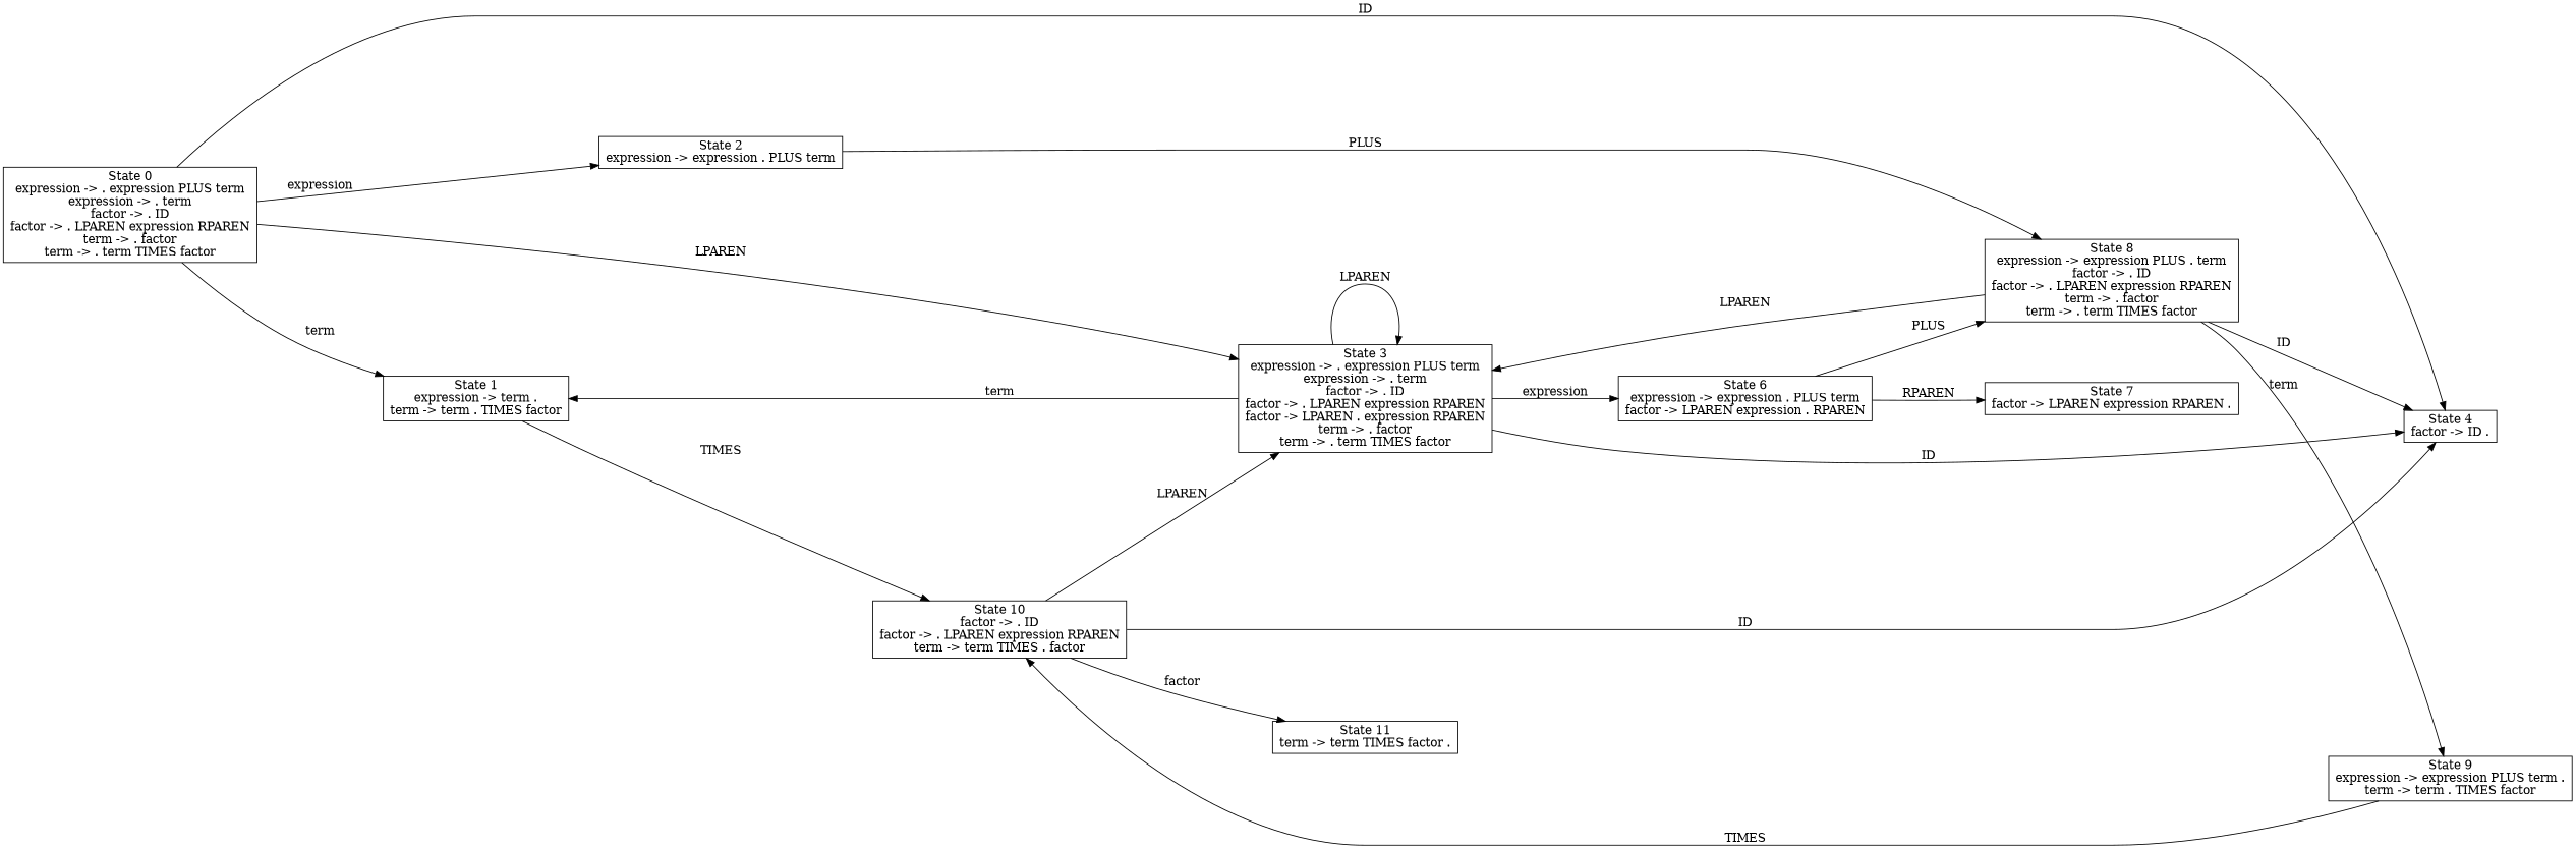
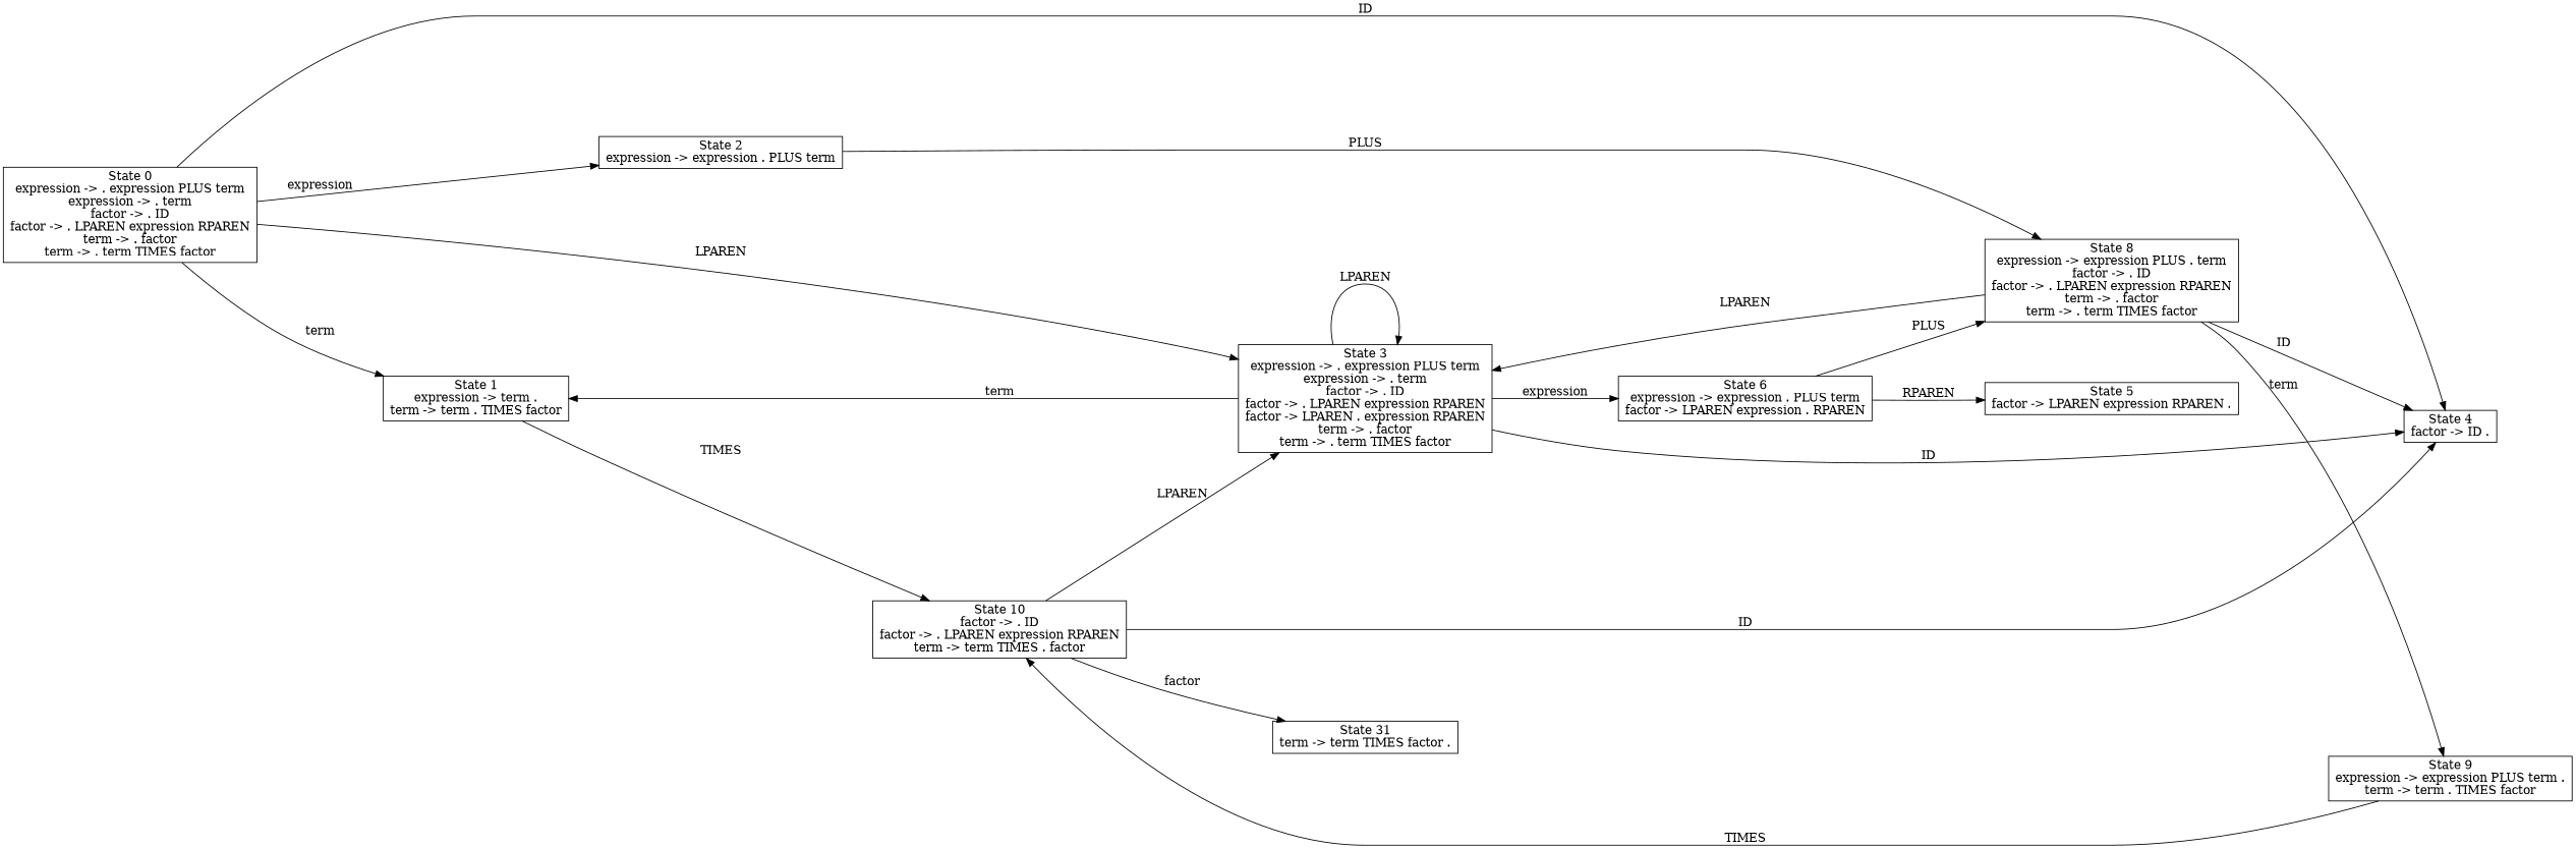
  digraph {
    fontsize=14
    nodesep=1
    rankdir=LR
    ranksep=1
    node [shape=rectangle]
    n1 [label="State 0\nexpression -> . expression PLUS term\nexpression -> . term\nfactor -> . ID\nfactor -> . LPAREN expression RPAREN\nterm -> . factor\nterm -> . term TIMES factor"]
    n2 [label="State 1\nexpression -> term .\nterm -> term . TIMES factor"]
    n3 [label="State 2\nexpression -> expression . PLUS term"]
    n4 [label="State 3\nexpression -> . expression PLUS term\nexpression -> . term\nfactor -> . ID\nfactor -> . LPAREN expression RPAREN\nfactor -> LPAREN . expression RPAREN\nterm -> . factor\nterm -> . term TIMES factor"]
    n5 [label="State 4\nfactor -> ID ."]
    n6 [label="State 10\nfactor -> . ID\nfactor -> . LPAREN expression RPAREN\nterm -> term TIMES . factor"]
    n7 [label="State 8\nexpression -> expression PLUS . term\nfactor -> . ID\nfactor -> . LPAREN expression RPAREN\nterm -> . factor\nterm -> . term TIMES factor"]
    n8 [label="State 6\nexpression -> expression . PLUS term\nfactor -> LPAREN expression . RPAREN"]
-   n9 [label="State 11\nterm -> term TIMES factor ."]
+   n9 [label="State 31\nterm -> term TIMES factor ."]
    n10 [label="State 9\nexpression -> expression PLUS term .\nterm -> term . TIMES factor"]
-   n11 [label="State 7\nfactor -> LPAREN expression RPAREN ."]
+   n11 [label="State 5\nfactor -> LPAREN expression RPAREN ."]
    n1 -> n2 [label=term]
    n1 -> n3 [label=expression]
    n1 -> n4 [label=LPAREN]
    n1 -> n5 [label=ID]
    n2 -> n6 [label=TIMES]
    n3 -> n7 [label=PLUS]
    n4 -> n2 [label=term]
    n4 -> n4 [label=LPAREN]
    n4 -> n5 [label=ID]
    n4 -> n8 [label=expression]
    n6 -> n4 [label=LPAREN]
    n6 -> n5 [label=ID]
    n6 -> n9 [label=factor]
    n7 -> n4 [label=LPAREN]
    n7 -> n5 [label=ID]
    n7 -> n10 [label=term]
    n8 -> n7 [label=PLUS]
    n8 -> n11 [label=RPAREN]
    n10 -> n6 [label=TIMES]
  }
